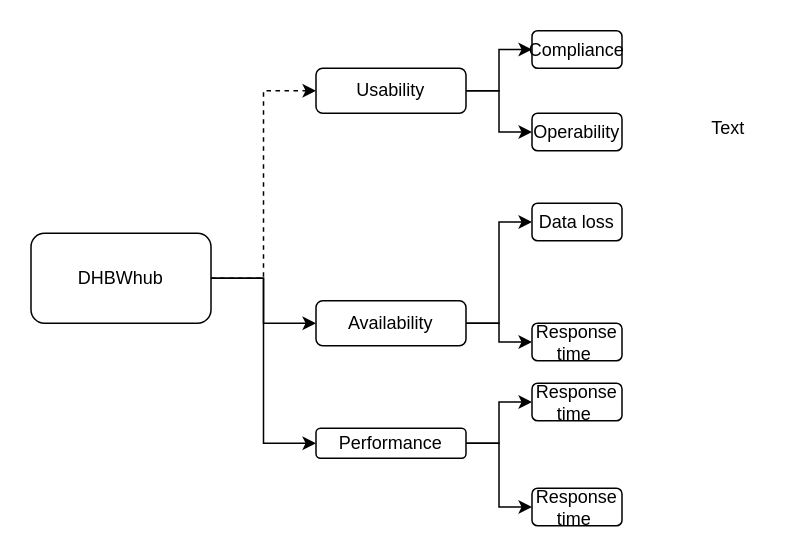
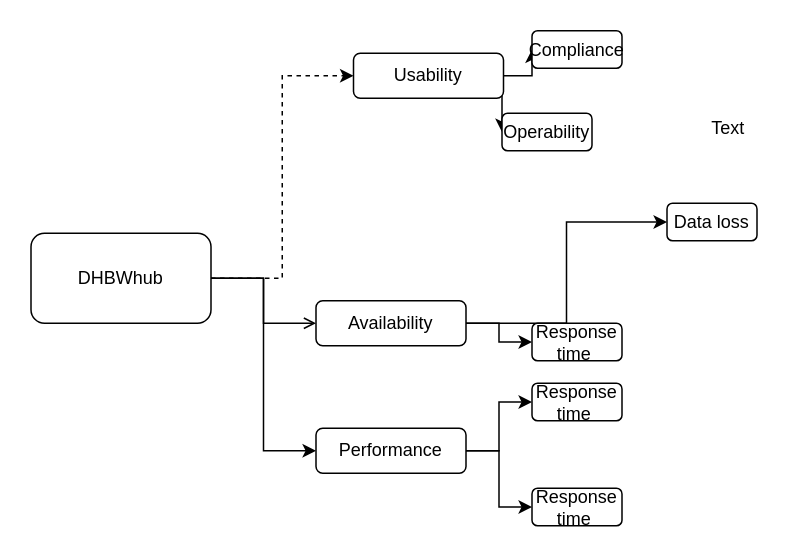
  <mxCell id="0" />
  <mxCell id="1" parent="0" />
  <mxCell id="2" style="edgeStyle=orthogonalEdgeStyle;rounded=0;orthogonalLoop=1;jettySize=auto;html=1;exitX=1;exitY=0.5;exitDx=0;exitDy=0;entryX=0;entryY=0.5;entryDx=0;entryDy=0;dashed=1;" parent="1" source="5" target="8" edge="1"><mxGeometry relative="1" as="geometry" /></mxCell>
- <mxCell id="3" style="edgeStyle=orthogonalEdgeStyle;rounded=0;orthogonalLoop=1;jettySize=auto;html=1;exitX=1;exitY=0.5;exitDx=0;exitDy=0;entryX=0;entryY=0.5;entryDx=0;entryDy=0;" parent="1" source="5" target="11" edge="1"><mxGeometry relative="1" as="geometry" /></mxCell>
+ <mxCell id="3" style="edgeStyle=orthogonalEdgeStyle;rounded=0;orthogonalLoop=1;jettySize=auto;html=1;exitX=1;exitY=0.5;exitDx=0;exitDy=0;entryX=0;entryY=0.5;entryDx=0;entryDy=0;endArrow=open;" parent="1" source="5" target="11" edge="1"><mxGeometry relative="1" as="geometry" /></mxCell>
  <mxCell id="4" style="edgeStyle=orthogonalEdgeStyle;rounded=0;orthogonalLoop=1;jettySize=auto;html=1;exitX=1;exitY=0.5;exitDx=0;exitDy=0;entryX=0;entryY=0.5;entryDx=0;entryDy=0;" parent="1" source="5" target="14" edge="1"><mxGeometry relative="1" as="geometry" /></mxCell>
  <mxCell id="5" value="DHBWhub" style="rounded=1;whiteSpace=wrap;html=1;" parent="1" vertex="1"><mxGeometry x="20" y="155" width="120" height="60" as="geometry" /></mxCell>
  <mxCell id="6" style="edgeStyle=orthogonalEdgeStyle;rounded=0;orthogonalLoop=1;jettySize=auto;html=1;exitX=1;exitY=0.5;exitDx=0;exitDy=0;entryX=0;entryY=0.5;entryDx=0;entryDy=0;" parent="1" source="8" target="16" edge="1"><mxGeometry relative="1" as="geometry" /></mxCell>
  <mxCell id="7" style="edgeStyle=orthogonalEdgeStyle;rounded=0;orthogonalLoop=1;jettySize=auto;html=1;exitX=1;exitY=0.5;exitDx=0;exitDy=0;entryX=0;entryY=0.5;entryDx=0;entryDy=0;" parent="1" source="8" target="17" edge="1"><mxGeometry relative="1" as="geometry" /></mxCell>
- <mxCell id="8" value="Usability" style="rounded=1;whiteSpace=wrap;html=1;" parent="1" vertex="1"><mxGeometry x="210" y="45" width="100" height="30" as="geometry" /></mxCell>
+ <mxCell id="8" value="Usability" style="rounded=1;whiteSpace=wrap;html=1;" parent="1" vertex="1"><mxGeometry x="235" y="35" width="100" height="30" as="geometry" /></mxCell>
  <mxCell id="9" style="edgeStyle=orthogonalEdgeStyle;rounded=0;orthogonalLoop=1;jettySize=auto;html=1;exitX=1;exitY=0.5;exitDx=0;exitDy=0;entryX=0;entryY=0.5;entryDx=0;entryDy=0;" parent="1" source="11" target="19" edge="1"><mxGeometry relative="1" as="geometry" /></mxCell>
  <mxCell id="10" style="edgeStyle=orthogonalEdgeStyle;rounded=0;orthogonalLoop=1;jettySize=auto;html=1;exitX=1;exitY=0.5;exitDx=0;exitDy=0;entryX=0;entryY=0.5;entryDx=0;entryDy=0;" parent="1" source="11" target="18" edge="1"><mxGeometry relative="1" as="geometry" /></mxCell>
  <mxCell id="11" value="Availability" style="rounded=1;whiteSpace=wrap;html=1;" parent="1" vertex="1"><mxGeometry x="210" y="200" width="100" height="30" as="geometry" /></mxCell>
  <mxCell id="12" style="edgeStyle=orthogonalEdgeStyle;rounded=0;orthogonalLoop=1;jettySize=auto;html=1;exitX=1;exitY=0.5;exitDx=0;exitDy=0;entryX=0;entryY=0.5;entryDx=0;entryDy=0;" parent="1" source="14" target="15" edge="1"><mxGeometry relative="1" as="geometry" /></mxCell>
  <mxCell id="13" style="edgeStyle=orthogonalEdgeStyle;rounded=0;orthogonalLoop=1;jettySize=auto;html=1;exitX=1;exitY=0.5;exitDx=0;exitDy=0;entryX=0;entryY=0.5;entryDx=0;entryDy=0;" parent="1" source="14" target="20" edge="1"><mxGeometry relative="1" as="geometry" /></mxCell>
- <mxCell id="14" value="Performance" style="rounded=1;whiteSpace=wrap;html=1;" parent="1" vertex="1"><mxGeometry x="210" y="285" width="100" height="20" as="geometry" /></mxCell>
+ <mxCell id="14" value="Performance" style="rounded=1;whiteSpace=wrap;html=1;" parent="1" vertex="1"><mxGeometry x="210" y="285" width="100" height="30" as="geometry" /></mxCell>
  <mxCell id="15" value="Response time&amp;nbsp;" style="rounded=1;whiteSpace=wrap;html=1;" parent="1" vertex="1"><mxGeometry x="354" y="255" width="60" height="25" as="geometry" /></mxCell>
  <mxCell id="16" value="Compliance" style="rounded=1;whiteSpace=wrap;html=1;" parent="1" vertex="1"><mxGeometry x="354" y="20" width="60" height="25" as="geometry" /></mxCell>
- <mxCell id="17" value="Operability" style="rounded=1;whiteSpace=wrap;html=1;" parent="1" vertex="1"><mxGeometry x="354" y="75" width="60" height="25" as="geometry" /></mxCell>
- <mxCell id="18" value="Data loss" style="rounded=1;whiteSpace=wrap;html=1;" parent="1" vertex="1"><mxGeometry x="354" y="135" width="60" height="25" as="geometry" /></mxCell>
+ <mxCell id="17" value="Operability" style="rounded=1;whiteSpace=wrap;html=1;" parent="1" vertex="1"><mxGeometry x="334" y="75" width="60" height="25" as="geometry" /></mxCell>
+ <mxCell id="18" value="Data loss" style="rounded=1;whiteSpace=wrap;html=1;" parent="1" vertex="1"><mxGeometry x="444" y="135" width="60" height="25" as="geometry" /></mxCell>
  <mxCell id="19" value="Response time&amp;nbsp;" style="rounded=1;whiteSpace=wrap;html=1;" parent="1" vertex="1"><mxGeometry x="354" y="215" width="60" height="25" as="geometry" /></mxCell>
  <mxCell id="20" value="Response time&amp;nbsp;" style="rounded=1;whiteSpace=wrap;html=1;" parent="1" vertex="1"><mxGeometry x="354" y="325" width="60" height="25" as="geometry" /></mxCell>
  <mxCell id="21" value="Text" style="text;html=1;strokeColor=none;fillColor=none;align=center;verticalAlign=middle;whiteSpace=wrap;rounded=0;" parent="1" vertex="1"><mxGeometry x="455" y="70" width="60" height="30" as="geometry" /></mxCell>
